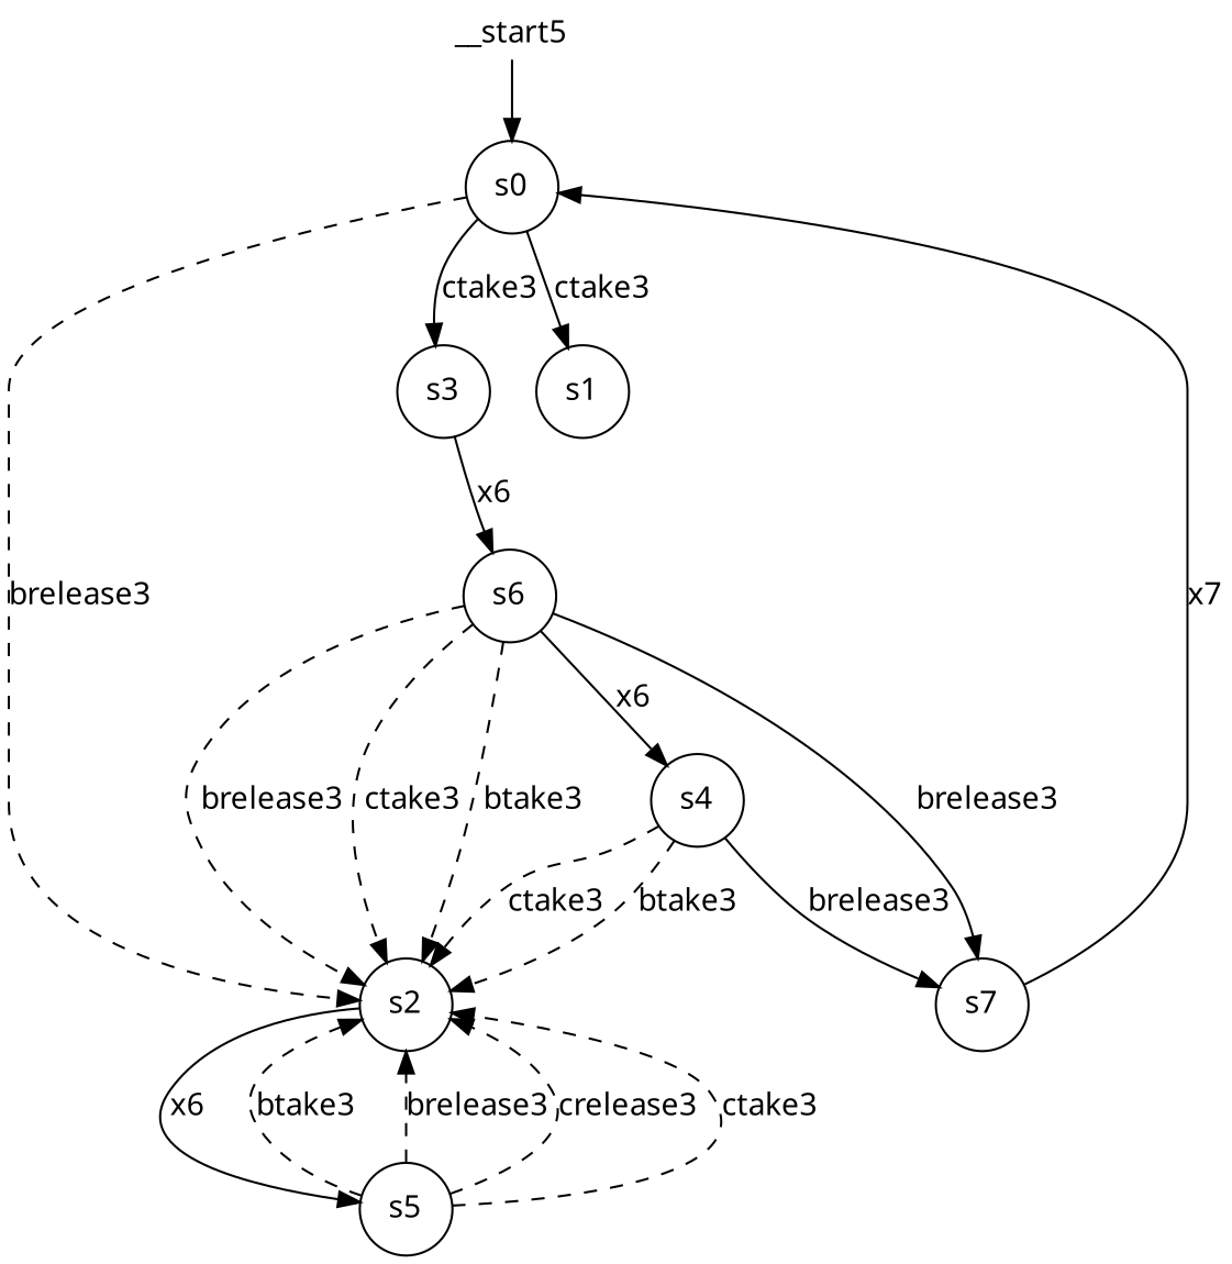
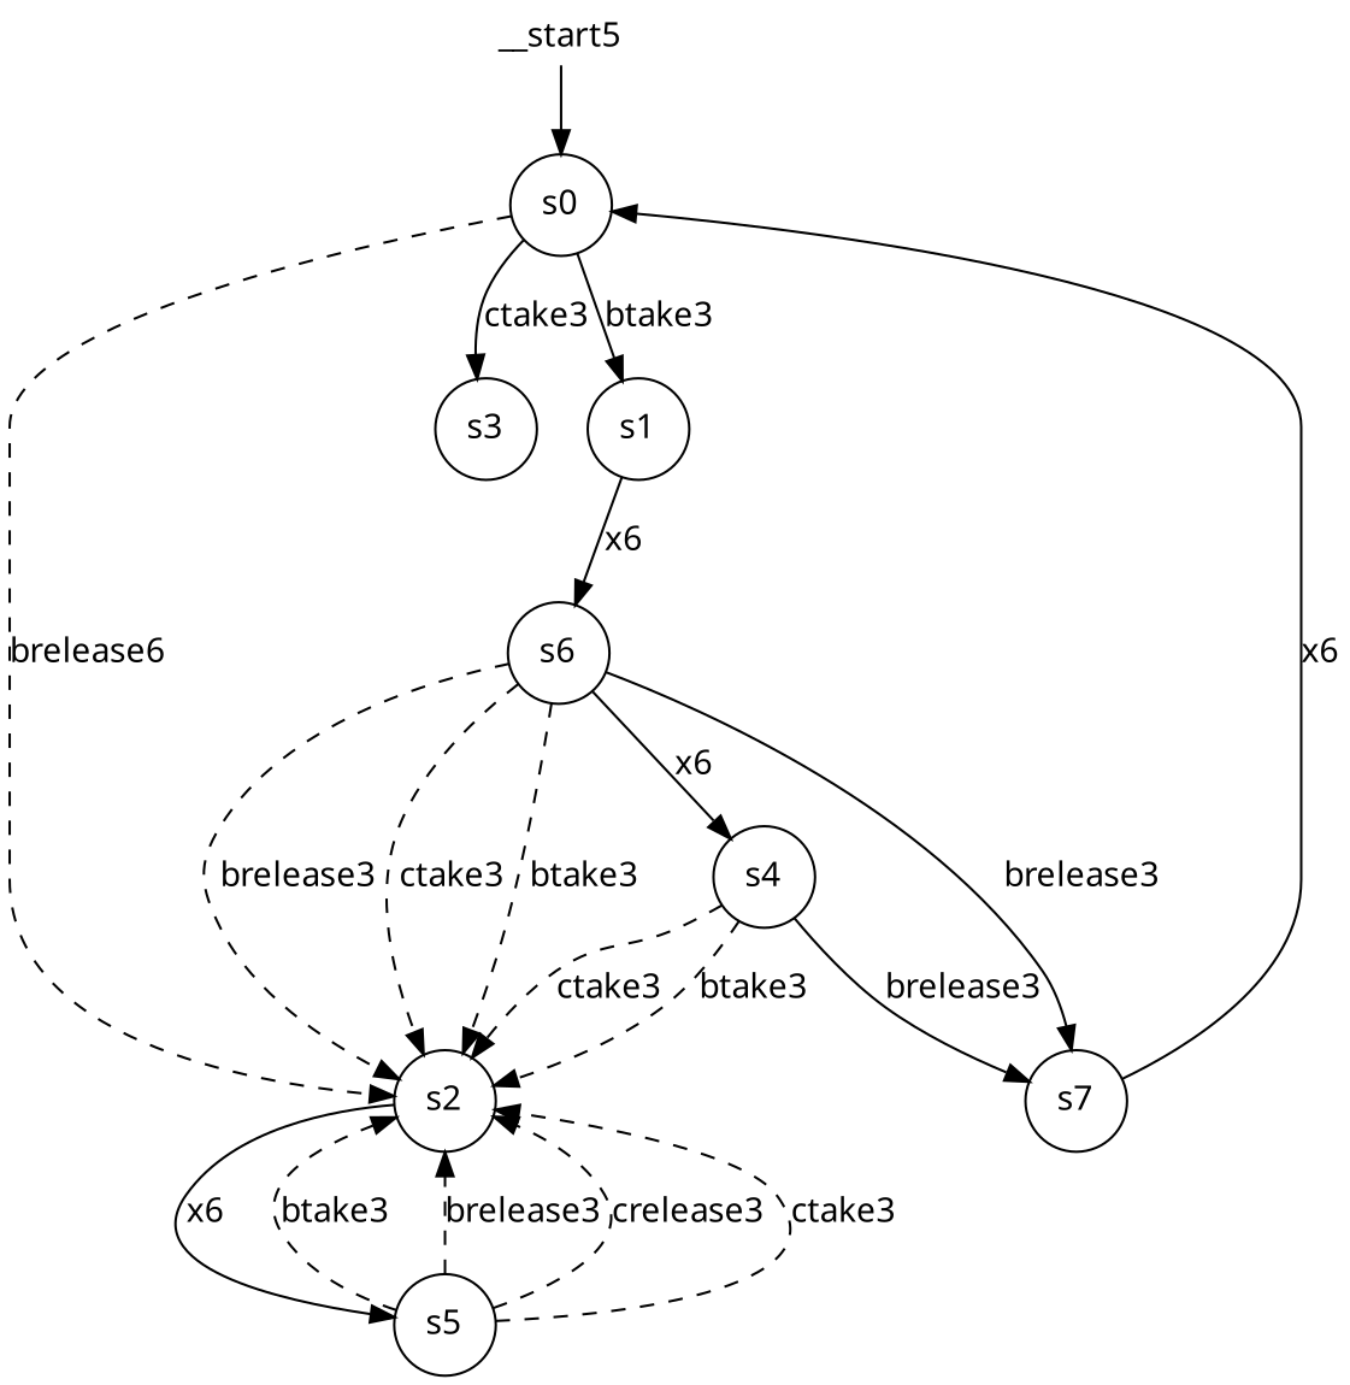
  digraph {
    fontname="Noto Sans"
    node [fontname="Noto Sans" shape=circle]
    edge [fontname="Noto Sans" modality=MAY style=dashed]
    n1 [label=s0]
    n2 [label=s3]
    n3 [label=s2]
    n4 [label=s1]
    n5 [label=s6]
    n6 [label=s5]
    n7 [label=s4]
    n8 [label=s7]
    n9 [height=0 label=__start5 shape=none width=0]
    n1 -> n2 [label=ctake3 modality=MUST style="strict"]
-   n1 -> n3 [label=brelease3]
-   n1 -> n4 [label=ctake3 modality=MUST style="strict"]
-   n2 -> n5 [label=x6 modality=MUST style="strict"]
+   n1 -> n3 [label=brelease6]
+   n1 -> n4 [label=btake3 modality=MUST style="strict"]
+   n4 -> n5 [label=x6 modality=MUST style="strict"]
    n3 -> n6 [label=x6 modality=MUST style="strict"]
    n5 -> n3 [label=ctake3]
    n5 -> n3 [label=btake3]
    n5 -> n3 [label=brelease3]
    n5 -> n7 [label=x6 modality=MUST style="strict"]
    n5 -> n8 [label=brelease3 modality=MUST style="strict"]
    n6 -> n3 [label=btake3]
    n6 -> n3 [label=brelease3]
    n6 -> n3 [label=crelease3]
    n6 -> n3 [label=ctake3]
    n7 -> n3 [label=ctake3]
    n7 -> n3 [label=btake3]
    n7 -> n8 [label=brelease3 modality=MUST style="strict"]
-   n8 -> n1 [label=x7 modality=MUST style="strict"]
+   n8 -> n1 [label=x6 modality=MUST style="strict"]
    n9 -> n1 [modality="" style=""]
  }
